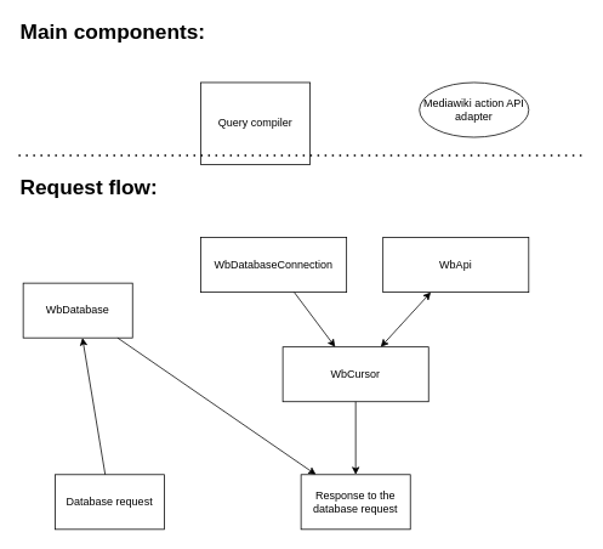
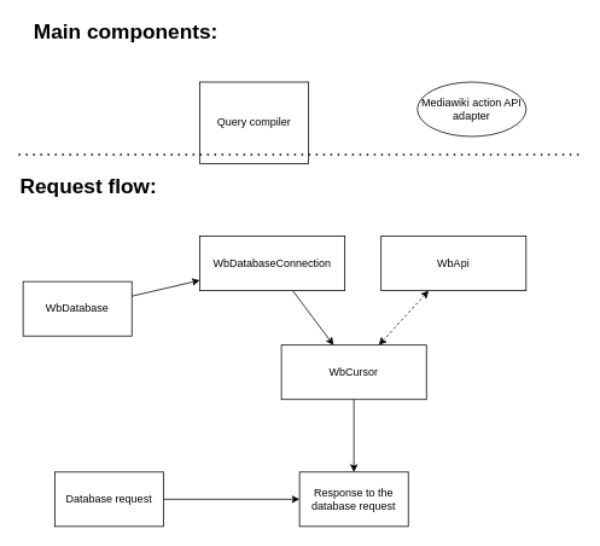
  <mxCell id="0" />
  <mxCell id="1" parent="0" />
  <mxCell id="2" value="Query compiler" style="rounded=0;whiteSpace=wrap;html=1;" vertex="1" parent="1"><mxGeometry x="220" y="90" width="120" height="90" as="geometry" /></mxCell>
  <mxCell id="3" value="Mediawiki action API adapter" style="ellipse;whiteSpace=wrap;html=1;" vertex="1" parent="1"><mxGeometry x="460" y="90" width="120" height="60" as="geometry" /></mxCell>
  <mxCell id="4" value="WbDatabase" style="rounded=0;whiteSpace=wrap;html=1;" vertex="1" parent="1"><mxGeometry x="25" y="310" width="120" height="60" as="geometry" /></mxCell>
  <mxCell id="5" value="WbDatabaseConnection" style="rounded=0;whiteSpace=wrap;html=1;" vertex="1" parent="1"><mxGeometry x="220" y="260" width="160" height="60" as="geometry" /></mxCell>
  <mxCell id="6" value="WbApi" style="rounded=0;whiteSpace=wrap;html=1;" vertex="1" parent="1"><mxGeometry x="420" y="260" width="160" height="60" as="geometry" /></mxCell>
  <mxCell id="7" value="WbCursor" style="rounded=0;whiteSpace=wrap;html=1;" vertex="1" parent="1"><mxGeometry x="310" y="380" width="160" height="60" as="geometry" /></mxCell>
- <mxCell id="8" value="" style="endArrow=classic;html=1;rounded=0;" edge="1" parent="1" source="4" target="15"><mxGeometry width="50" height="50" relative="1" as="geometry"><mxPoint x="340" y="490" as="sourcePoint" /><mxPoint x="390" y="440" as="targetPoint" /></mxGeometry></mxCell>
+ <mxCell id="8" value="" style="endArrow=classic;html=1;rounded=0;" edge="1" parent="1" source="4" target="5"><mxGeometry width="50" height="50" relative="1" as="geometry"><mxPoint x="340" y="490" as="sourcePoint" /><mxPoint x="390" y="440" as="targetPoint" /></mxGeometry></mxCell>
  <mxCell id="9" value="" style="endArrow=classic;html=1;rounded=0;" edge="1" parent="1" source="5" target="7"><mxGeometry width="50" height="50" relative="1" as="geometry"><mxPoint x="190" y="300" as="sourcePoint" /><mxPoint x="230" y="300" as="targetPoint" /></mxGeometry></mxCell>
- <mxCell id="10" value="" style="endArrow=classic;startArrow=classic;html=1;rounded=0;" edge="1" parent="1" source="7" target="6"><mxGeometry width="50" height="50" relative="1" as="geometry"><mxPoint x="340" y="490" as="sourcePoint" /><mxPoint x="390" y="440" as="targetPoint" /></mxGeometry></mxCell>
+ <mxCell id="10" value="" style="endArrow=classic;startArrow=classic;html=1;rounded=0;dashed=1;" edge="1" parent="1" source="7" target="6"><mxGeometry width="50" height="50" relative="1" as="geometry"><mxPoint x="340" y="490" as="sourcePoint" /><mxPoint x="390" y="440" as="targetPoint" /></mxGeometry></mxCell>
  <mxCell id="11" value="" style="endArrow=classic;html=1;rounded=0;" edge="1" parent="1" source="7"><mxGeometry width="50" height="50" relative="1" as="geometry"><mxPoint x="340" y="490" as="sourcePoint" /><mxPoint x="390" y="520" as="targetPoint" /></mxGeometry></mxCell>
- <mxCell id="12" value="Main components:" style="text;html=1;strokeColor=none;fillColor=none;align=left;verticalAlign=middle;whiteSpace=wrap;rounded=0;fontSize=23;fontStyle=1" vertex="1" parent="1"><mxGeometry x="20" y="20" width="230" height="30" as="geometry" /></mxCell>
+ <mxCell id="12" value="Main components:" style="text;html=1;strokeColor=none;fillColor=none;align=left;verticalAlign=middle;whiteSpace=wrap;rounded=0;fontSize=23;fontStyle=1" vertex="1" parent="1"><mxGeometry x="35" y="20" width="230" height="30" as="geometry" /></mxCell>
  <mxCell id="13" value="" style="endArrow=none;dashed=1;html=1;dashPattern=1 3;strokeWidth=2;rounded=0;" edge="1" parent="1"><mxGeometry width="50" height="50" relative="1" as="geometry"><mxPoint x="20" y="170" as="sourcePoint" /><mxPoint x="640" y="170" as="targetPoint" /></mxGeometry></mxCell>
  <mxCell id="14" value="Database request" style="rounded=0;whiteSpace=wrap;html=1;fontSize=12;" vertex="1" parent="1"><mxGeometry x="60" y="520" width="120" height="60" as="geometry" /></mxCell>
  <mxCell id="15" value="Response to the database request" style="rounded=0;whiteSpace=wrap;html=1;fontSize=12;" vertex="1" parent="1"><mxGeometry x="330" y="520" width="120" height="60" as="geometry" /></mxCell>
- <mxCell id="16" value="" style="endArrow=classic;html=1;rounded=0;fontSize=12;" edge="1" parent="1" source="14" target="4"><mxGeometry width="50" height="50" relative="1" as="geometry"><mxPoint x="340" y="480" as="sourcePoint" /><mxPoint x="390" y="430" as="targetPoint" /></mxGeometry></mxCell>
+ <mxCell id="16" value="" style="endArrow=classic;html=1;rounded=0;fontSize=12;" edge="1" parent="1" source="14" target="15"><mxGeometry width="50" height="50" relative="1" as="geometry"><mxPoint x="340" y="480" as="sourcePoint" /><mxPoint x="390" y="430" as="targetPoint" /></mxGeometry></mxCell>
  <mxCell id="17" value="Request flow:" style="text;html=1;strokeColor=none;fillColor=none;align=left;verticalAlign=middle;whiteSpace=wrap;rounded=0;fontSize=23;fontStyle=1" vertex="1" parent="1"><mxGeometry x="20" y="190" width="190" height="30" as="geometry" /></mxCell>
